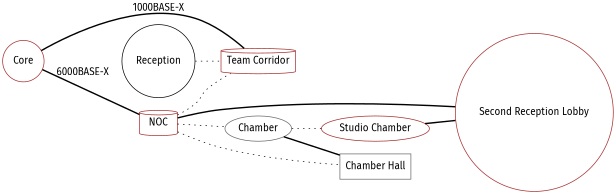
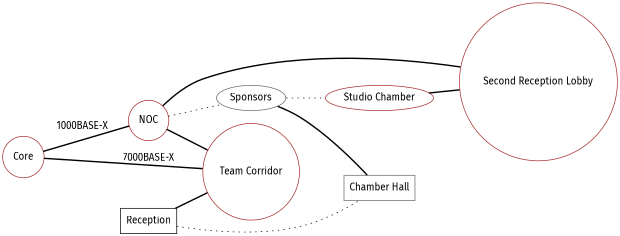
  graph {
    fontname="Fira Sans"
    rankdir=LR
    node [color=brown fontname="Fira Sans" shape=cylinder]
    edge [fontname="Fira Sans" style=bold]
-   NOC
+   NOC [shape=circle]
    Core [shape=circle]
-   "Team Corridor"
+   "Team Corridor" [shape=circle]
    n4 [label="Second Reception Lobby" shape=circle]
-   Sponsors [color=gray40 shape=ellipse label=Chamber]
+   Sponsors [color=gray40 shape=ellipse]
    "Chamber Hall" [color=gray40 shape=box]
    n7 [label="Studio Chamber" shape=ellipse]
-   Reception [color=black shape=circle]
-   NOC -- "Team Corridor" [style=dotted]
+   Reception [color=black shape=box]
+   NOC -- "Team Corridor"
    NOC -- n4
    NOC -- Sponsors [style=dotted]
-   Core -- NOC [label="6000BASE-X"]
-   Core -- "Team Corridor" [label="1000BASE-X"]
+   Core -- NOC [label="1000BASE-X"]
+   Core -- "Team Corridor" [label="7000BASE-X"]
    Sponsors -- "Chamber Hall"
    Sponsors -- n7 [style=dotted]
    n7 -- n4
-   Reception -- "Team Corridor" [style=dotted]
-   NOC -- "Chamber Hall" [style=dotted]
+   Reception -- "Team Corridor"
+   Reception -- "Chamber Hall" [style=dotted]
  }
